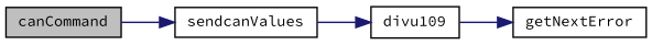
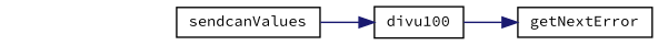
  digraph {
    fontname="Source Code Pro"
    rankdir=LR
    node [color=black fillcolor=white fontname="Source Code Pro" fontsize=10 shape=record style=filled]
    edge [color=midnightblue fontname="Source Code Pro" fontsize=10 labelfontname=Helvetica labelfontsize=10 style=solid]
-   n1 [fillcolor=grey75 fontcolor=black height=0.2 label=canCommand width=0.4]
    n2 [height=0.2 label=sendcanValues width=0.4]
-   n3 [height=0.2 label=divu109 width=0.4]
+   n3 [height=0.2 label=divu100 width=0.4]
    n4 [height=0.2 label=getNextError width=0.4]
-   n1 -> n2
    n2 -> n3
    n3 -> n4
  }
